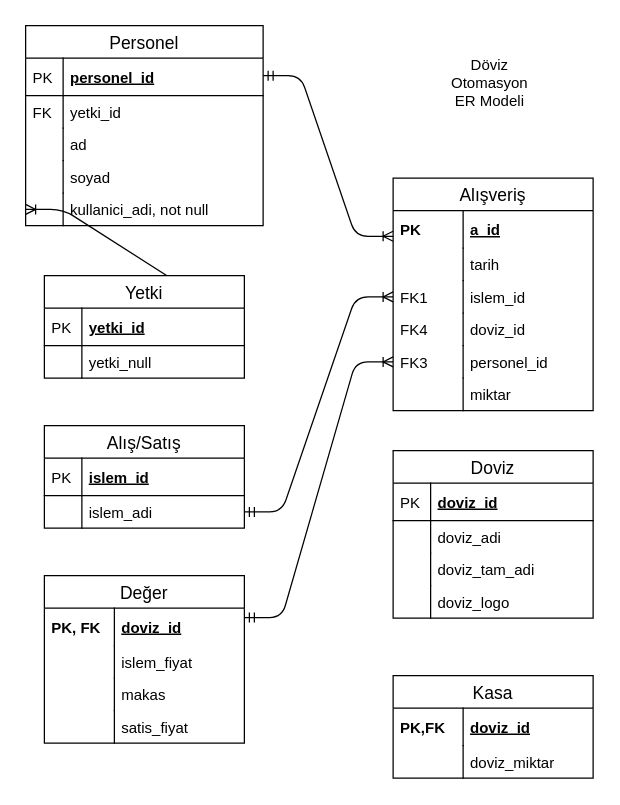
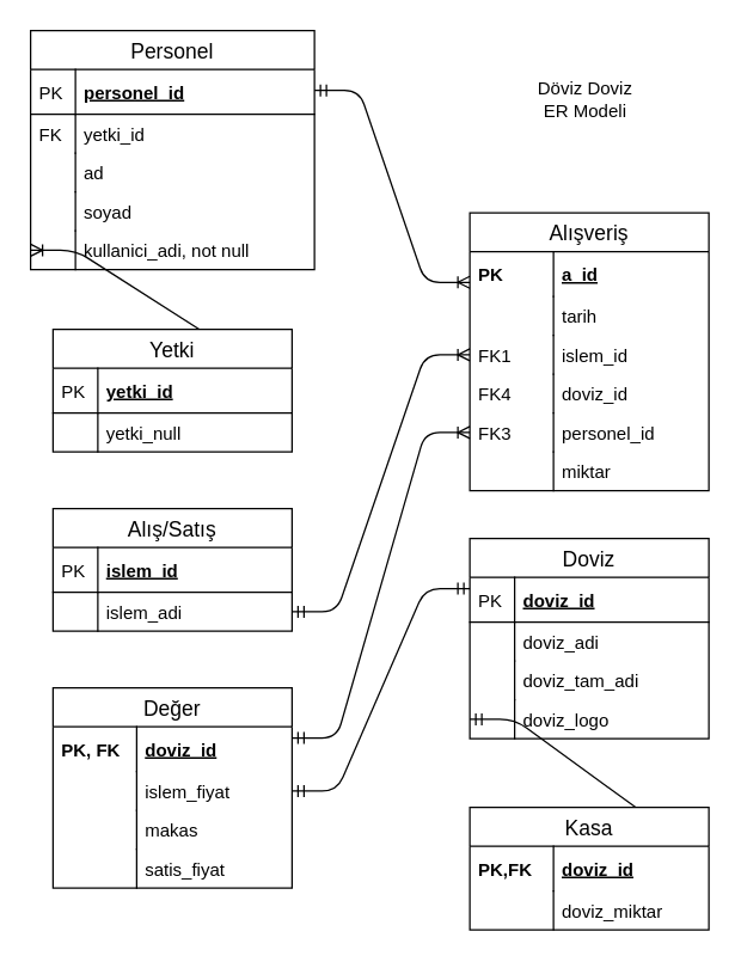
  <mxCell id="0" />
  <mxCell id="1" parent="0" />
  <mxCell id="2" value="Personel" style="swimlane;fontStyle=0;childLayout=stackLayout;horizontal=1;startSize=26;horizontalStack=0;resizeParent=1;resizeParentMax=0;resizeLast=0;collapsible=1;marginBottom=0;align=center;fontSize=14;" vertex="1" parent="1"><mxGeometry x="20" y="20" width="190" height="160" as="geometry" /></mxCell>
  <mxCell id="3" value="personel_id" style="shape=partialRectangle;top=0;left=0;right=0;bottom=1;align=left;verticalAlign=middle;fillColor=none;spacingLeft=34;spacingRight=4;overflow=hidden;rotatable=0;points=[[0,0.5],[1,0.5]];portConstraint=eastwest;dropTarget=0;fontStyle=5;fontSize=12;" vertex="1" parent="2"><mxGeometry y="26" width="190" height="30" as="geometry" /></mxCell>
  <mxCell id="4" value="PK" style="shape=partialRectangle;top=0;left=0;bottom=0;fillColor=none;align=left;verticalAlign=middle;spacingLeft=4;spacingRight=4;overflow=hidden;rotatable=0;points=[];portConstraint=eastwest;part=1;fontSize=12;" vertex="1" connectable="0" parent="3"><mxGeometry width="30" height="30" as="geometry" /></mxCell>
  <mxCell id="5" value="yetki_id" style="shape=partialRectangle;top=0;left=0;right=0;bottom=0;align=left;verticalAlign=top;fillColor=none;spacingLeft=34;spacingRight=4;overflow=hidden;rotatable=0;points=[[0,0.5],[1,0.5]];portConstraint=eastwest;dropTarget=0;fontSize=12;" vertex="1" parent="2"><mxGeometry y="56" width="190" height="26" as="geometry" /></mxCell>
  <mxCell id="6" value="FK" style="shape=partialRectangle;top=0;left=0;bottom=0;fillColor=none;align=left;verticalAlign=top;spacingLeft=4;spacingRight=4;overflow=hidden;rotatable=0;points=[];portConstraint=eastwest;part=1;fontSize=12;" vertex="1" connectable="0" parent="5"><mxGeometry width="30" height="26" as="geometry" /></mxCell>
  <mxCell id="7" value="ad" style="shape=partialRectangle;top=0;left=0;right=0;bottom=0;align=left;verticalAlign=top;fillColor=none;spacingLeft=34;spacingRight=4;overflow=hidden;rotatable=0;points=[[0,0.5],[1,0.5]];portConstraint=eastwest;dropTarget=0;fontSize=12;" vertex="1" parent="2"><mxGeometry y="82" width="190" height="26" as="geometry" /></mxCell>
  <mxCell id="8" value="" style="shape=partialRectangle;top=0;left=0;bottom=0;fillColor=none;align=left;verticalAlign=top;spacingLeft=4;spacingRight=4;overflow=hidden;rotatable=0;points=[];portConstraint=eastwest;part=1;fontSize=12;" vertex="1" connectable="0" parent="7"><mxGeometry width="30" height="26" as="geometry" /></mxCell>
  <mxCell id="9" value="soyad" style="shape=partialRectangle;top=0;left=0;right=0;bottom=0;align=left;verticalAlign=top;fillColor=none;spacingLeft=34;spacingRight=4;overflow=hidden;rotatable=0;points=[[0,0.5],[1,0.5]];portConstraint=eastwest;dropTarget=0;fontSize=12;" vertex="1" parent="2"><mxGeometry y="108" width="190" height="26" as="geometry" /></mxCell>
  <mxCell id="10" value="" style="shape=partialRectangle;top=0;left=0;bottom=0;fillColor=none;align=left;verticalAlign=top;spacingLeft=4;spacingRight=4;overflow=hidden;rotatable=0;points=[];portConstraint=eastwest;part=1;fontSize=12;" vertex="1" connectable="0" parent="9"><mxGeometry width="30" height="26" as="geometry" /></mxCell>
  <mxCell id="11" value="kullanici_adi, not null" style="shape=partialRectangle;top=0;left=0;right=0;bottom=0;align=left;verticalAlign=top;fillColor=none;spacingLeft=34;spacingRight=4;overflow=hidden;rotatable=0;points=[[0,0.5],[1,0.5]];portConstraint=eastwest;dropTarget=0;fontSize=12;" vertex="1" parent="2"><mxGeometry y="134" width="190" height="26" as="geometry" /></mxCell>
  <mxCell id="12" value="" style="shape=partialRectangle;top=0;left=0;bottom=0;fillColor=none;align=left;verticalAlign=top;spacingLeft=4;spacingRight=4;overflow=hidden;rotatable=0;points=[];portConstraint=eastwest;part=1;fontSize=12;" vertex="1" connectable="0" parent="11"><mxGeometry width="30" height="26" as="geometry" /></mxCell>
  <mxCell id="13" value="" style="edgeStyle=entityRelationEdgeStyle;fontSize=12;html=1;endArrow=ERoneToMany;entryX=0;entryY=0.5;entryDx=0;entryDy=0;exitX=1;exitY=0.25;exitDx=0;exitDy=0;" edge="1" parent="1" source="18" target="11"><mxGeometry width="100" height="100" relative="1" as="geometry"><mxPoint x="-80" y="160" as="sourcePoint" /><mxPoint x="20" y="60" as="targetPoint" /></mxGeometry></mxCell>
+ <mxCell id="14" value="" style="edgeStyle=entityRelationEdgeStyle;fontSize=12;html=1;endArrow=ERmandOne;startArrow=ERmandOne;entryX=0;entryY=0.5;entryDx=0;entryDy=0;exitX=0.997;exitY=0.164;exitDx=0;exitDy=0;exitPerimeter=0;" edge="1" parent="1" source="60" target="45"><mxGeometry width="100" height="100" relative="1" as="geometry"><mxPoint x="486.48" y="834" as="sourcePoint" /><mxPoint x="306.48" y="743" as="targetPoint" /></mxGeometry></mxCell>
+ <mxCell id="15" value="" style="edgeStyle=entityRelationEdgeStyle;fontSize=12;html=1;endArrow=ERmandOne;startArrow=ERmandOne;entryX=0;entryY=0.25;entryDx=0;entryDy=0;exitX=1;exitY=0.5;exitDx=0;exitDy=0;" edge="1" parent="1" source="31" target="38"><mxGeometry width="100" height="100" relative="1" as="geometry"><mxPoint x="26.48" y="840" as="sourcePoint" /><mxPoint x="136.48" y="840" as="targetPoint" /></mxGeometry></mxCell>
  <mxCell id="16" value="" style="edgeStyle=entityRelationEdgeStyle;fontSize=12;html=1;endArrow=ERoneToMany;startArrow=ERmandOne;entryX=0;entryY=0.25;entryDx=0;entryDy=0;exitX=1;exitY=0.25;exitDx=0;exitDy=0;" edge="1" parent="1" source="2" target="47"><mxGeometry width="100" height="100" relative="1" as="geometry"><mxPoint x="120" y="430" as="sourcePoint" /><mxPoint x="220" y="330" as="targetPoint" /></mxGeometry></mxCell>
  <mxCell id="17" value="" style="edgeStyle=entityRelationEdgeStyle;fontSize=12;html=1;endArrow=ERoneToMany;startArrow=ERmandOne;entryX=0;entryY=0.5;entryDx=0;entryDy=0;exitX=1;exitY=0.5;exitDx=0;exitDy=0;" edge="1" parent="1" source="26" target="52"><mxGeometry width="100" height="100" relative="1" as="geometry"><mxPoint x="660" y="440" as="sourcePoint" /><mxPoint x="550" y="330" as="targetPoint" /></mxGeometry></mxCell>
  <mxCell id="18" value="Yetki" style="swimlane;fontStyle=0;childLayout=stackLayout;horizontal=1;startSize=26;horizontalStack=0;resizeParent=1;resizeParentMax=0;resizeLast=0;collapsible=1;marginBottom=0;align=center;fontSize=14;" vertex="1" parent="1"><mxGeometry x="35" y="220" width="160" height="82" as="geometry" /></mxCell>
  <mxCell id="19" value="yetki_id" style="shape=partialRectangle;top=0;left=0;right=0;bottom=1;align=left;verticalAlign=middle;fillColor=none;spacingLeft=34;spacingRight=4;overflow=hidden;rotatable=0;points=[[0,0.5],[1,0.5]];portConstraint=eastwest;dropTarget=0;fontStyle=5;fontSize=12;" vertex="1" parent="18"><mxGeometry y="26" width="160" height="30" as="geometry" /></mxCell>
  <mxCell id="20" value="PK" style="shape=partialRectangle;top=0;left=0;bottom=0;fillColor=none;align=left;verticalAlign=middle;spacingLeft=4;spacingRight=4;overflow=hidden;rotatable=0;points=[];portConstraint=eastwest;part=1;fontSize=12;" vertex="1" connectable="0" parent="19"><mxGeometry width="30" height="30" as="geometry" /></mxCell>
  <mxCell id="21" value="yetki_null" style="shape=partialRectangle;top=0;left=0;right=0;bottom=0;align=left;verticalAlign=top;fillColor=none;spacingLeft=34;spacingRight=4;overflow=hidden;rotatable=0;points=[[0,0.5],[1,0.5]];portConstraint=eastwest;dropTarget=0;fontSize=12;" vertex="1" parent="18"><mxGeometry y="56" width="160" height="26" as="geometry" /></mxCell>
  <mxCell id="22" value="" style="shape=partialRectangle;top=0;left=0;bottom=0;fillColor=none;align=left;verticalAlign=top;spacingLeft=4;spacingRight=4;overflow=hidden;rotatable=0;points=[];portConstraint=eastwest;part=1;fontSize=12;" vertex="1" connectable="0" parent="21"><mxGeometry width="30" height="26" as="geometry" /></mxCell>
  <mxCell id="23" value="Alış/Satış" style="swimlane;fontStyle=0;childLayout=stackLayout;horizontal=1;startSize=26;horizontalStack=0;resizeParent=1;resizeParentMax=0;resizeLast=0;collapsible=1;marginBottom=0;align=center;fontSize=14;" vertex="1" parent="1"><mxGeometry x="35" y="340" width="160" height="82" as="geometry" /></mxCell>
  <mxCell id="24" value="islem_id" style="shape=partialRectangle;top=0;left=0;right=0;bottom=1;align=left;verticalAlign=middle;fillColor=none;spacingLeft=34;spacingRight=4;overflow=hidden;rotatable=0;points=[[0,0.5],[1,0.5]];portConstraint=eastwest;dropTarget=0;fontStyle=5;fontSize=12;" vertex="1" parent="23"><mxGeometry y="26" width="160" height="30" as="geometry" /></mxCell>
  <mxCell id="25" value="PK" style="shape=partialRectangle;top=0;left=0;bottom=0;fillColor=none;align=left;verticalAlign=middle;spacingLeft=4;spacingRight=4;overflow=hidden;rotatable=0;points=[];portConstraint=eastwest;part=1;fontSize=12;" vertex="1" connectable="0" parent="24"><mxGeometry width="30" height="30" as="geometry" /></mxCell>
  <mxCell id="26" value="islem_adi" style="shape=partialRectangle;top=0;left=0;right=0;bottom=0;align=left;verticalAlign=top;fillColor=none;spacingLeft=34;spacingRight=4;overflow=hidden;rotatable=0;points=[[0,0.5],[1,0.5]];portConstraint=eastwest;dropTarget=0;fontSize=12;" vertex="1" parent="23"><mxGeometry y="56" width="160" height="26" as="geometry" /></mxCell>
  <mxCell id="27" value="" style="shape=partialRectangle;top=0;left=0;bottom=0;fillColor=none;align=left;verticalAlign=top;spacingLeft=4;spacingRight=4;overflow=hidden;rotatable=0;points=[];portConstraint=eastwest;part=1;fontSize=12;" vertex="1" connectable="0" parent="26"><mxGeometry width="30" height="26" as="geometry" /></mxCell>
  <mxCell id="28" value="Değer" style="swimlane;fontStyle=0;childLayout=stackLayout;horizontal=1;startSize=26;horizontalStack=0;resizeParent=1;resizeParentMax=0;resizeLast=0;collapsible=1;marginBottom=0;align=center;fontSize=14;" vertex="1" parent="1"><mxGeometry x="35" y="460" width="160" height="134" as="geometry"><mxRectangle x="270" y="320" width="90" height="26" as="alternateBounds" /></mxGeometry></mxCell>
  <mxCell id="29" value="doviz_id" style="shape=partialRectangle;top=0;left=0;right=0;bottom=0;align=left;verticalAlign=middle;fillColor=none;spacingLeft=60;spacingRight=4;overflow=hidden;rotatable=0;points=[[0,0.5],[1,0.5]];portConstraint=eastwest;dropTarget=0;fontStyle=5;fontSize=12;" vertex="1" parent="28"><mxGeometry y="26" width="160" height="30" as="geometry" /></mxCell>
  <mxCell id="30" value="PK, FK" style="shape=partialRectangle;fontStyle=1;top=0;left=0;bottom=0;fillColor=none;align=left;verticalAlign=middle;spacingLeft=4;spacingRight=4;overflow=hidden;rotatable=0;points=[];portConstraint=eastwest;part=1;fontSize=12;" vertex="1" connectable="0" parent="29"><mxGeometry width="56" height="30" as="geometry" /></mxCell>
  <mxCell id="31" value="islem_fiyat" style="shape=partialRectangle;top=0;left=0;right=0;bottom=0;align=left;verticalAlign=top;fillColor=none;spacingLeft=60;spacingRight=4;overflow=hidden;rotatable=0;points=[[0,0.5],[1,0.5]];portConstraint=eastwest;dropTarget=0;fontSize=12;" vertex="1" parent="28"><mxGeometry y="56" width="160" height="26" as="geometry" /></mxCell>
  <mxCell id="32" value="" style="shape=partialRectangle;top=0;left=0;bottom=0;fillColor=none;align=left;verticalAlign=top;spacingLeft=4;spacingRight=4;overflow=hidden;rotatable=0;points=[];portConstraint=eastwest;part=1;fontSize=12;" vertex="1" connectable="0" parent="31"><mxGeometry width="56" height="26" as="geometry" /></mxCell>
  <mxCell id="33" value="makas" style="shape=partialRectangle;top=0;left=0;right=0;bottom=0;align=left;verticalAlign=top;fillColor=none;spacingLeft=60;spacingRight=4;overflow=hidden;rotatable=0;points=[[0,0.5],[1,0.5]];portConstraint=eastwest;dropTarget=0;fontSize=12;" vertex="1" parent="28"><mxGeometry y="82" width="160" height="26" as="geometry" /></mxCell>
  <mxCell id="34" value="" style="shape=partialRectangle;top=0;left=0;bottom=0;fillColor=none;align=left;verticalAlign=top;spacingLeft=4;spacingRight=4;overflow=hidden;rotatable=0;points=[];portConstraint=eastwest;part=1;fontSize=12;" vertex="1" connectable="0" parent="33"><mxGeometry width="56" height="26" as="geometry" /></mxCell>
  <mxCell id="35" value="satis_fiyat" style="shape=partialRectangle;top=0;left=0;right=0;bottom=0;align=left;verticalAlign=top;fillColor=none;spacingLeft=60;spacingRight=4;overflow=hidden;rotatable=0;points=[[0,0.5],[1,0.5]];portConstraint=eastwest;dropTarget=0;fontSize=12;" vertex="1" parent="28"><mxGeometry y="108" width="160" height="26" as="geometry" /></mxCell>
  <mxCell id="36" value="" style="shape=partialRectangle;top=0;left=0;bottom=0;fillColor=none;align=left;verticalAlign=top;spacingLeft=4;spacingRight=4;overflow=hidden;rotatable=0;points=[];portConstraint=eastwest;part=1;fontSize=12;" vertex="1" connectable="0" parent="35"><mxGeometry width="56" height="26" as="geometry" /></mxCell>
  <mxCell id="37" value="" style="edgeStyle=entityRelationEdgeStyle;fontSize=12;html=1;endArrow=ERoneToMany;startArrow=ERmandOne;exitX=1;exitY=0.25;exitDx=0;exitDy=0;entryX=0;entryY=0.5;entryDx=0;entryDy=0;" edge="1" parent="1" source="28" target="56"><mxGeometry width="100" height="100" relative="1" as="geometry"><mxPoint x="205" y="419" as="sourcePoint" /><mxPoint x="300" y="300" as="targetPoint" /></mxGeometry></mxCell>
  <mxCell id="38" value="Doviz" style="swimlane;fontStyle=0;childLayout=stackLayout;horizontal=1;startSize=26;horizontalStack=0;resizeParent=1;resizeParentMax=0;resizeLast=0;collapsible=1;marginBottom=0;align=center;fontSize=14;" vertex="1" parent="1"><mxGeometry x="314" y="360" width="160" height="134" as="geometry" /></mxCell>
  <mxCell id="39" value="doviz_id" style="shape=partialRectangle;top=0;left=0;right=0;bottom=1;align=left;verticalAlign=middle;fillColor=none;spacingLeft=34;spacingRight=4;overflow=hidden;rotatable=0;points=[[0,0.5],[1,0.5]];portConstraint=eastwest;dropTarget=0;fontStyle=5;fontSize=12;" vertex="1" parent="38"><mxGeometry y="26" width="160" height="30" as="geometry" /></mxCell>
  <mxCell id="40" value="PK" style="shape=partialRectangle;top=0;left=0;bottom=0;fillColor=none;align=left;verticalAlign=middle;spacingLeft=4;spacingRight=4;overflow=hidden;rotatable=0;points=[];portConstraint=eastwest;part=1;fontSize=12;" vertex="1" connectable="0" parent="39"><mxGeometry width="30" height="30" as="geometry" /></mxCell>
  <mxCell id="41" value="doviz_adi" style="shape=partialRectangle;top=0;left=0;right=0;bottom=0;align=left;verticalAlign=top;fillColor=none;spacingLeft=34;spacingRight=4;overflow=hidden;rotatable=0;points=[[0,0.5],[1,0.5]];portConstraint=eastwest;dropTarget=0;fontSize=12;" vertex="1" parent="38"><mxGeometry y="56" width="160" height="26" as="geometry" /></mxCell>
  <mxCell id="42" value="" style="shape=partialRectangle;top=0;left=0;bottom=0;fillColor=none;align=left;verticalAlign=top;spacingLeft=4;spacingRight=4;overflow=hidden;rotatable=0;points=[];portConstraint=eastwest;part=1;fontSize=12;" vertex="1" connectable="0" parent="41"><mxGeometry width="30" height="26" as="geometry" /></mxCell>
  <mxCell id="43" value="doviz_tam_adi" style="shape=partialRectangle;top=0;left=0;right=0;bottom=0;align=left;verticalAlign=top;fillColor=none;spacingLeft=34;spacingRight=4;overflow=hidden;rotatable=0;points=[[0,0.5],[1,0.5]];portConstraint=eastwest;dropTarget=0;fontSize=12;" vertex="1" parent="38"><mxGeometry y="82" width="160" height="26" as="geometry" /></mxCell>
  <mxCell id="44" value="" style="shape=partialRectangle;top=0;left=0;bottom=0;fillColor=none;align=left;verticalAlign=top;spacingLeft=4;spacingRight=4;overflow=hidden;rotatable=0;points=[];portConstraint=eastwest;part=1;fontSize=12;" vertex="1" connectable="0" parent="43"><mxGeometry width="30" height="26" as="geometry" /></mxCell>
  <mxCell id="45" value="doviz_logo" style="shape=partialRectangle;top=0;left=0;right=0;bottom=0;align=left;verticalAlign=top;fillColor=none;spacingLeft=34;spacingRight=4;overflow=hidden;rotatable=0;points=[[0,0.5],[1,0.5]];portConstraint=eastwest;dropTarget=0;fontSize=12;" vertex="1" parent="38"><mxGeometry y="108" width="160" height="26" as="geometry" /></mxCell>
  <mxCell id="46" value="" style="shape=partialRectangle;top=0;left=0;bottom=0;fillColor=none;align=left;verticalAlign=top;spacingLeft=4;spacingRight=4;overflow=hidden;rotatable=0;points=[];portConstraint=eastwest;part=1;fontSize=12;" vertex="1" connectable="0" parent="45"><mxGeometry width="30" height="26" as="geometry" /></mxCell>
  <mxCell id="47" value="Alışveriş" style="swimlane;fontStyle=0;childLayout=stackLayout;horizontal=1;startSize=26;horizontalStack=0;resizeParent=1;resizeParentMax=0;resizeLast=0;collapsible=1;marginBottom=0;align=center;fontSize=14;" vertex="1" parent="1"><mxGeometry x="314" y="142" width="160" height="186" as="geometry"><mxRectangle x="270" y="320" width="90" height="26" as="alternateBounds" /></mxGeometry></mxCell>
  <mxCell id="48" value="a_id" style="shape=partialRectangle;top=0;left=0;right=0;bottom=0;align=left;verticalAlign=middle;fillColor=none;spacingLeft=60;spacingRight=4;overflow=hidden;rotatable=0;points=[[0,0.5],[1,0.5]];portConstraint=eastwest;dropTarget=0;fontStyle=5;fontSize=12;" vertex="1" parent="47"><mxGeometry y="26" width="160" height="30" as="geometry" /></mxCell>
  <mxCell id="49" value="PK" style="shape=partialRectangle;fontStyle=1;top=0;left=0;bottom=0;fillColor=none;align=left;verticalAlign=middle;spacingLeft=4;spacingRight=4;overflow=hidden;rotatable=0;points=[];portConstraint=eastwest;part=1;fontSize=12;" vertex="1" connectable="0" parent="48"><mxGeometry width="56" height="30" as="geometry" /></mxCell>
  <mxCell id="50" value="tarih" style="shape=partialRectangle;top=0;left=0;right=0;bottom=0;align=left;verticalAlign=top;fillColor=none;spacingLeft=60;spacingRight=4;overflow=hidden;rotatable=0;points=[[0,0.5],[1,0.5]];portConstraint=eastwest;dropTarget=0;fontSize=12;" vertex="1" parent="47"><mxGeometry y="56" width="160" height="26" as="geometry" /></mxCell>
  <mxCell id="51" value="" style="shape=partialRectangle;top=0;left=0;bottom=0;fillColor=none;align=left;verticalAlign=top;spacingLeft=4;spacingRight=4;overflow=hidden;rotatable=0;points=[];portConstraint=eastwest;part=1;fontSize=12;" vertex="1" connectable="0" parent="50"><mxGeometry width="56" height="26" as="geometry" /></mxCell>
  <mxCell id="52" value="islem_id" style="shape=partialRectangle;top=0;left=0;right=0;bottom=0;align=left;verticalAlign=top;fillColor=none;spacingLeft=60;spacingRight=4;overflow=hidden;rotatable=0;points=[[0,0.5],[1,0.5]];portConstraint=eastwest;dropTarget=0;fontSize=12;" vertex="1" parent="47"><mxGeometry y="82" width="160" height="26" as="geometry" /></mxCell>
  <mxCell id="53" value="FK1" style="shape=partialRectangle;top=0;left=0;bottom=0;fillColor=none;align=left;verticalAlign=top;spacingLeft=4;spacingRight=4;overflow=hidden;rotatable=0;points=[];portConstraint=eastwest;part=1;fontSize=12;" vertex="1" connectable="0" parent="52"><mxGeometry width="56" height="26" as="geometry" /></mxCell>
  <mxCell id="54" value="doviz_id" style="shape=partialRectangle;top=0;left=0;right=0;bottom=0;align=left;verticalAlign=top;fillColor=none;spacingLeft=60;spacingRight=4;overflow=hidden;rotatable=0;points=[[0,0.5],[1,0.5]];portConstraint=eastwest;dropTarget=0;fontSize=12;" vertex="1" parent="47"><mxGeometry y="108" width="160" height="26" as="geometry" /></mxCell>
  <mxCell id="55" value="FK4" style="shape=partialRectangle;top=0;left=0;bottom=0;fillColor=none;align=left;verticalAlign=top;spacingLeft=4;spacingRight=4;overflow=hidden;rotatable=0;points=[];portConstraint=eastwest;part=1;fontSize=12;" vertex="1" connectable="0" parent="54"><mxGeometry width="56" height="26" as="geometry" /></mxCell>
  <mxCell id="56" value="personel_id" style="shape=partialRectangle;top=0;left=0;right=0;bottom=0;align=left;verticalAlign=top;fillColor=none;spacingLeft=60;spacingRight=4;overflow=hidden;rotatable=0;points=[[0,0.5],[1,0.5]];portConstraint=eastwest;dropTarget=0;fontSize=12;" vertex="1" parent="47"><mxGeometry y="134" width="160" height="26" as="geometry" /></mxCell>
  <mxCell id="57" value="FK3" style="shape=partialRectangle;top=0;left=0;bottom=0;fillColor=none;align=left;verticalAlign=top;spacingLeft=4;spacingRight=4;overflow=hidden;rotatable=0;points=[];portConstraint=eastwest;part=1;fontSize=12;" vertex="1" connectable="0" parent="56"><mxGeometry width="56" height="26" as="geometry" /></mxCell>
  <mxCell id="58" value="miktar" style="shape=partialRectangle;top=0;left=0;right=0;bottom=0;align=left;verticalAlign=top;fillColor=none;spacingLeft=60;spacingRight=4;overflow=hidden;rotatable=0;points=[[0,0.5],[1,0.5]];portConstraint=eastwest;dropTarget=0;fontSize=12;" vertex="1" parent="47"><mxGeometry y="160" width="160" height="26" as="geometry" /></mxCell>
  <mxCell id="59" value="" style="shape=partialRectangle;top=0;left=0;bottom=0;fillColor=none;align=left;verticalAlign=top;spacingLeft=4;spacingRight=4;overflow=hidden;rotatable=0;points=[];portConstraint=eastwest;part=1;fontSize=12;" vertex="1" connectable="0" parent="58"><mxGeometry width="56" height="26" as="geometry" /></mxCell>
  <mxCell id="60" value="Kasa" style="swimlane;fontStyle=0;childLayout=stackLayout;horizontal=1;startSize=26;horizontalStack=0;resizeParent=1;resizeParentMax=0;resizeLast=0;collapsible=1;marginBottom=0;align=center;fontSize=14;" vertex="1" parent="1"><mxGeometry x="314" y="540" width="160" height="82" as="geometry" /></mxCell>
  <mxCell id="61" value="doviz_id" style="shape=partialRectangle;top=0;left=0;right=0;bottom=0;align=left;verticalAlign=middle;fillColor=none;spacingLeft=60;spacingRight=4;overflow=hidden;rotatable=0;points=[[0,0.5],[1,0.5]];portConstraint=eastwest;dropTarget=0;fontStyle=5;fontSize=12;" vertex="1" parent="60"><mxGeometry y="26" width="160" height="30" as="geometry" /></mxCell>
  <mxCell id="62" value="PK,FK" style="shape=partialRectangle;fontStyle=1;top=0;left=0;bottom=0;fillColor=none;align=left;verticalAlign=middle;spacingLeft=4;spacingRight=4;overflow=hidden;rotatable=0;points=[];portConstraint=eastwest;part=1;fontSize=12;" vertex="1" connectable="0" parent="61"><mxGeometry width="56" height="30" as="geometry" /></mxCell>
  <mxCell id="63" value="doviz_miktar" style="shape=partialRectangle;top=0;left=0;right=0;bottom=0;align=left;verticalAlign=top;fillColor=none;spacingLeft=60;spacingRight=4;overflow=hidden;rotatable=0;points=[[0,0.5],[1,0.5]];portConstraint=eastwest;dropTarget=0;fontSize=12;" vertex="1" parent="60"><mxGeometry y="56" width="160" height="26" as="geometry" /></mxCell>
  <mxCell id="64" value="" style="shape=partialRectangle;top=0;left=0;bottom=0;fillColor=none;align=left;verticalAlign=top;spacingLeft=4;spacingRight=4;overflow=hidden;rotatable=0;points=[];portConstraint=eastwest;part=1;fontSize=12;" vertex="1" connectable="0" parent="63"><mxGeometry width="56" height="26" as="geometry" /></mxCell>
- <mxCell id="65" value="Döviz Otomasyon ER Modeli" style="text;html=1;strokeColor=none;fillColor=none;align=center;verticalAlign=middle;whiteSpace=wrap;rounded=0;" vertex="1" parent="1"><mxGeometry x="353" y="56" width="77" height="20" as="geometry" /></mxCell>
+ <mxCell id="65" value="Döviz Doviz ER Modeli" style="text;html=1;strokeColor=none;fillColor=none;align=center;verticalAlign=middle;whiteSpace=wrap;rounded=0;" vertex="1" parent="1"><mxGeometry x="353" y="56" width="77" height="20" as="geometry" /></mxCell>
